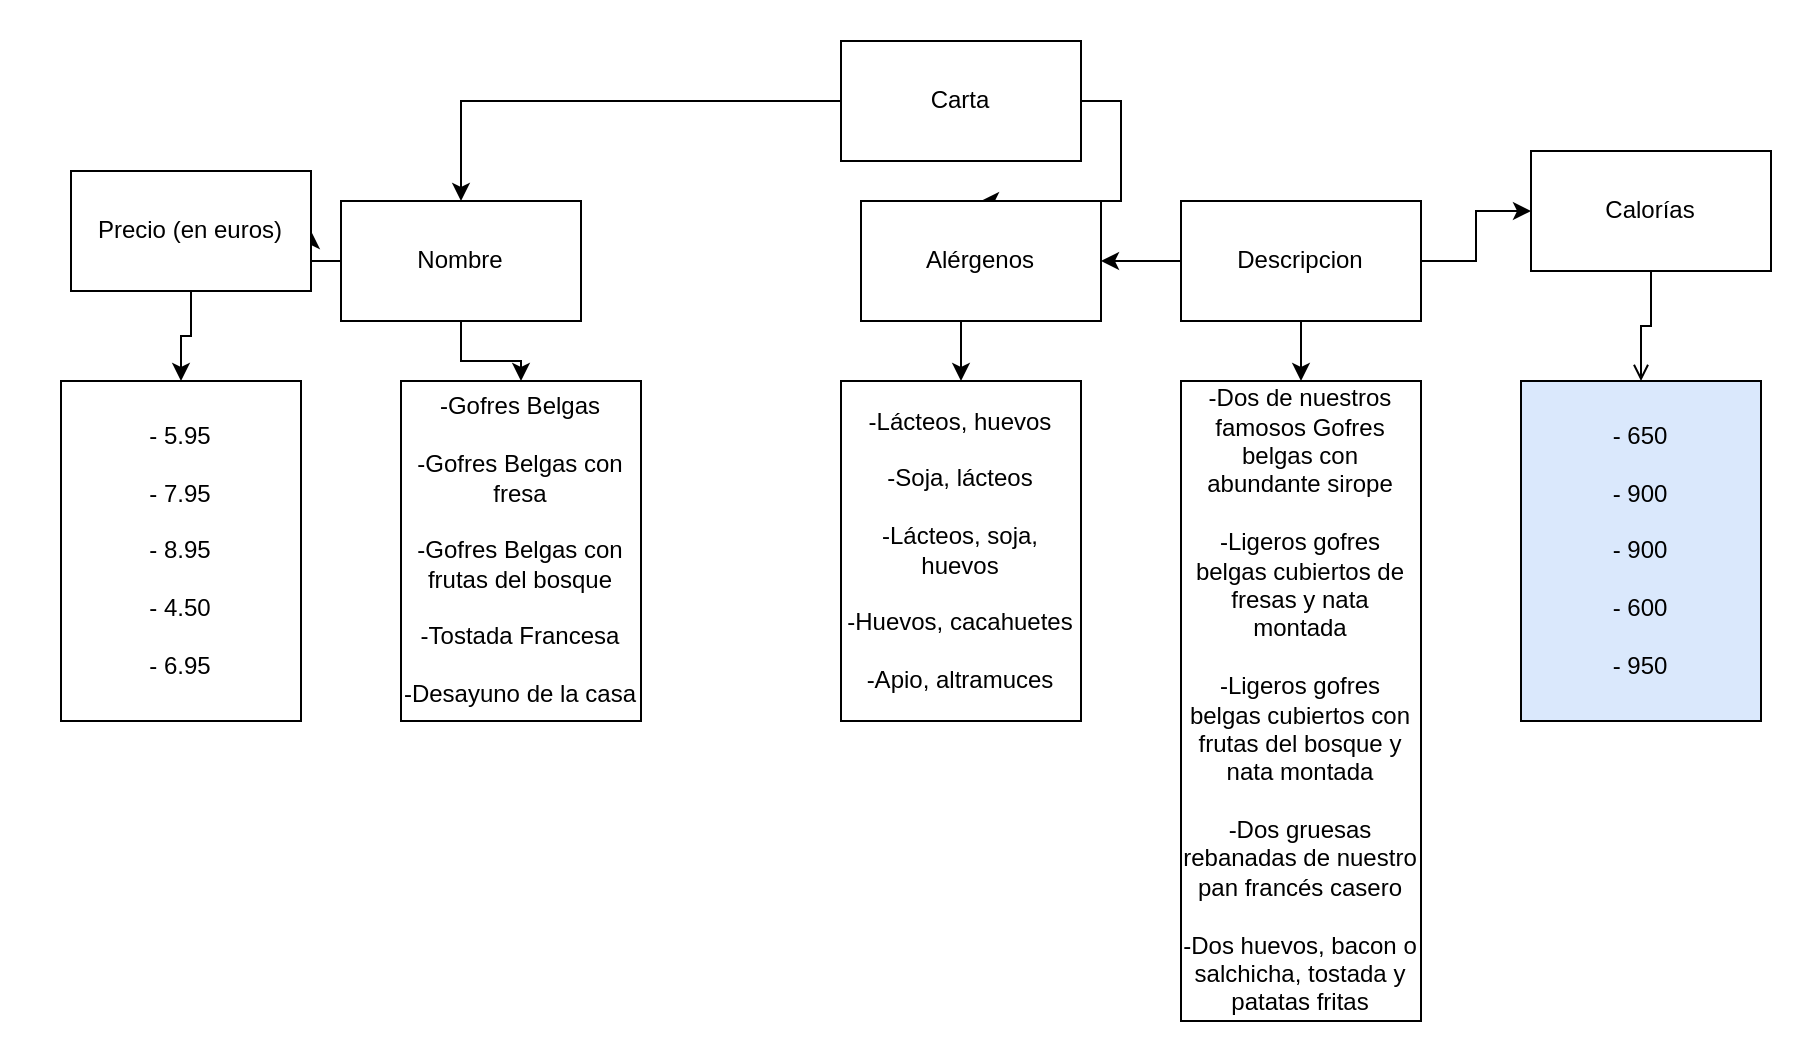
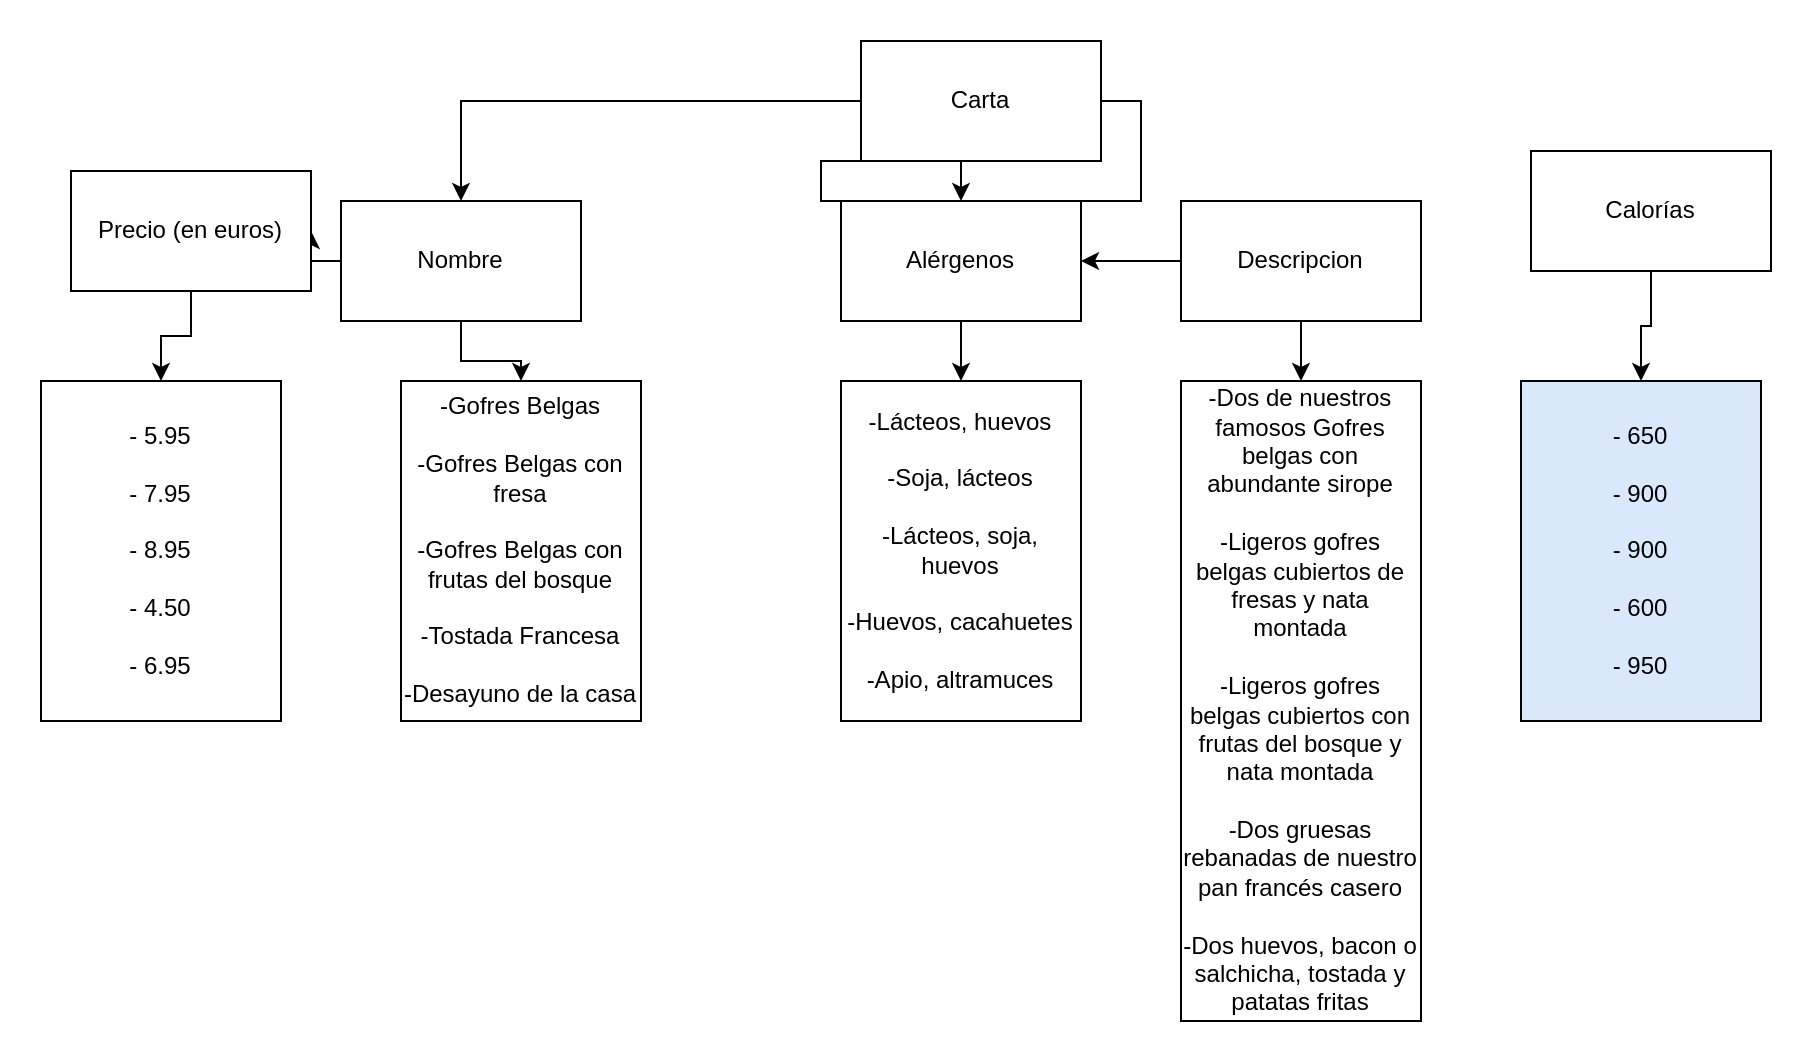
  <mxCell id="0" />
  <mxCell id="1" parent="0" />
  <mxCell id="2" style="edgeStyle=orthogonalEdgeStyle;rounded=0;orthogonalLoop=1;jettySize=auto;html=1;exitX=0;exitY=0.5;exitDx=0;exitDy=0;entryX=0.5;entryY=0;entryDx=0;entryDy=0;" edge="1" parent="1" source="4" target="7"><mxGeometry relative="1" as="geometry" /></mxCell>
  <mxCell id="3" style="edgeStyle=orthogonalEdgeStyle;rounded=0;orthogonalLoop=1;jettySize=auto;html=1;exitX=1;exitY=0.5;exitDx=0;exitDy=0;" edge="1" parent="1" source="4" target="21"><mxGeometry relative="1" as="geometry" /></mxCell>
- <mxCell id="4" value="Carta" style="rounded=0;whiteSpace=wrap;html=1;" vertex="1" parent="1"><mxGeometry x="420" y="20" width="120" height="60" as="geometry" /></mxCell>
+ <mxCell id="4" value="Carta" style="rounded=0;whiteSpace=wrap;html=1;" vertex="1" parent="1"><mxGeometry x="430" y="20" width="120" height="60" as="geometry" /></mxCell>
  <mxCell id="5" style="edgeStyle=orthogonalEdgeStyle;rounded=0;orthogonalLoop=1;jettySize=auto;html=1;exitX=0;exitY=0.5;exitDx=0;exitDy=0;entryX=1;entryY=0.5;entryDx=0;entryDy=0;" edge="1" parent="1" source="7" target="13"><mxGeometry relative="1" as="geometry" /></mxCell>
  <mxCell id="6" style="edgeStyle=orthogonalEdgeStyle;rounded=0;orthogonalLoop=1;jettySize=auto;html=1;exitX=0.5;exitY=1;exitDx=0;exitDy=0;entryX=0.5;entryY=0;entryDx=0;entryDy=0;" edge="1" parent="1" source="7" target="16"><mxGeometry relative="1" as="geometry" /></mxCell>
  <mxCell id="7" value="Nombre" style="rounded=0;whiteSpace=wrap;html=1;" vertex="1" parent="1"><mxGeometry x="170" y="100" width="120" height="60" as="geometry" /></mxCell>
- <mxCell id="8" style="edgeStyle=orthogonalEdgeStyle;rounded=0;orthogonalLoop=1;jettySize=auto;html=1;exitX=1;exitY=0.5;exitDx=0;exitDy=0;entryX=0;entryY=0.5;entryDx=0;entryDy=0;" edge="1" parent="1" source="11" target="15"><mxGeometry relative="1" as="geometry" /></mxCell>
  <mxCell id="9" style="edgeStyle=orthogonalEdgeStyle;rounded=0;orthogonalLoop=1;jettySize=auto;html=1;exitX=0.5;exitY=1;exitDx=0;exitDy=0;entryX=0.5;entryY=0;entryDx=0;entryDy=0;" edge="1" parent="1" source="11" target="19"><mxGeometry relative="1" as="geometry" /></mxCell>
  <mxCell id="10" style="edgeStyle=orthogonalEdgeStyle;rounded=0;orthogonalLoop=1;jettySize=auto;html=1;exitX=0;exitY=0.5;exitDx=0;exitDy=0;entryX=1;entryY=0.5;entryDx=0;entryDy=0;" edge="1" parent="1" source="11" target="21"><mxGeometry relative="1" as="geometry" /></mxCell>
  <mxCell id="11" value="Descripcion" style="rounded=0;whiteSpace=wrap;html=1;" vertex="1" parent="1"><mxGeometry x="590" y="100" width="120" height="60" as="geometry" /></mxCell>
  <mxCell id="12" style="edgeStyle=orthogonalEdgeStyle;rounded=0;orthogonalLoop=1;jettySize=auto;html=1;exitX=0.5;exitY=1;exitDx=0;exitDy=0;entryX=0.5;entryY=0;entryDx=0;entryDy=0;" edge="1" parent="1" source="13" target="17"><mxGeometry relative="1" as="geometry" /></mxCell>
  <mxCell id="13" value="Precio (en euros)" style="rounded=0;whiteSpace=wrap;html=1;" vertex="1" parent="1"><mxGeometry x="35" y="85" width="120" height="60" as="geometry" /></mxCell>
- <mxCell id="14" style="edgeStyle=orthogonalEdgeStyle;rounded=0;orthogonalLoop=1;jettySize=auto;html=1;exitX=0.5;exitY=1;exitDx=0;exitDy=0;entryX=0.5;entryY=0;entryDx=0;entryDy=0;endArrow=open;" edge="1" parent="1" source="15" target="18"><mxGeometry relative="1" as="geometry" /></mxCell>
+ <mxCell id="14" style="edgeStyle=orthogonalEdgeStyle;rounded=0;orthogonalLoop=1;jettySize=auto;html=1;exitX=0.5;exitY=1;exitDx=0;exitDy=0;entryX=0.5;entryY=0;entryDx=0;entryDy=0;" edge="1" parent="1" source="15" target="18"><mxGeometry relative="1" as="geometry" /></mxCell>
  <mxCell id="15" value="Calorías" style="rounded=0;whiteSpace=wrap;html=1;" vertex="1" parent="1"><mxGeometry x="765" y="75" width="120" height="60" as="geometry" /></mxCell>
  <mxCell id="16" value="-Gofres Belgas&lt;br&gt;&lt;br&gt;-Gofres Belgas con fresa&lt;br&gt;&lt;br&gt;-Gofres Belgas con frutas del bosque&lt;br&gt;&lt;br&gt;-Tostada Francesa&lt;br&gt;&lt;br&gt;-Desayuno de la casa" style="rounded=0;whiteSpace=wrap;html=1;" vertex="1" parent="1"><mxGeometry x="200" y="190" width="120" height="170" as="geometry" /></mxCell>
- <mxCell id="17" value="- 5.95&lt;br&gt;&lt;br&gt;- 7.95&lt;br&gt;&lt;br&gt;- 8.95&lt;br&gt;&lt;br&gt;- 4.50&lt;br&gt;&lt;br&gt;- 6.95" style="rounded=0;whiteSpace=wrap;html=1;" vertex="1" parent="1"><mxGeometry x="30" y="190" width="120" height="170" as="geometry" /></mxCell>
+ <mxCell id="17" value="- 5.95&lt;br&gt;&lt;br&gt;- 7.95&lt;br&gt;&lt;br&gt;- 8.95&lt;br&gt;&lt;br&gt;- 4.50&lt;br&gt;&lt;br&gt;- 6.95" style="rounded=0;whiteSpace=wrap;html=1;" vertex="1" parent="1"><mxGeometry x="20" y="190" width="120" height="170" as="geometry" /></mxCell>
  <mxCell id="18" value="- 650&lt;br&gt;&lt;br&gt;- 900&lt;br&gt;&lt;br&gt;- 900&lt;br&gt;&lt;br&gt;- 600&lt;br&gt;&lt;br&gt;- 950" style="rounded=0;whiteSpace=wrap;html=1;fillColor=#dae8fc;" vertex="1" parent="1"><mxGeometry x="760" y="190" width="120" height="170" as="geometry" /></mxCell>
  <mxCell id="19" value="-Dos de nuestros famosos Gofres belgas con abundante sirope&lt;br&gt;&lt;br&gt;-Ligeros gofres belgas cubiertos de fresas y nata montada&lt;br&gt;&lt;br&gt;-Ligeros gofres belgas cubiertos con frutas del bosque y nata montada&lt;br&gt;&lt;br&gt;-Dos gruesas rebanadas de nuestro pan francés casero&lt;br&gt;&lt;br&gt;-Dos huevos, bacon o salchicha, tostada y patatas fritas" style="rounded=0;whiteSpace=wrap;html=1;" vertex="1" parent="1"><mxGeometry x="590" y="190" width="120" height="320" as="geometry" /></mxCell>
  <mxCell id="20" style="edgeStyle=orthogonalEdgeStyle;rounded=0;orthogonalLoop=1;jettySize=auto;html=1;exitX=0.5;exitY=1;exitDx=0;exitDy=0;entryX=0.5;entryY=0;entryDx=0;entryDy=0;" edge="1" parent="1" source="21" target="22"><mxGeometry relative="1" as="geometry" /></mxCell>
- <mxCell id="21" value="Alérgenos" style="rounded=0;whiteSpace=wrap;html=1;" vertex="1" parent="1"><mxGeometry x="430" y="100" width="120" height="60" as="geometry" /></mxCell>
+ <mxCell id="21" value="Alérgenos" style="rounded=0;whiteSpace=wrap;html=1;" vertex="1" parent="1"><mxGeometry x="420" y="100" width="120" height="60" as="geometry" /></mxCell>
  <mxCell id="22" value="-Lácteos, huevos&lt;br&gt;&lt;br&gt;-Soja, lácteos&lt;br&gt;&lt;br&gt;-Lácteos, soja, huevos&lt;br&gt;&lt;br&gt;-Huevos, cacahuetes&lt;br&gt;&lt;br&gt;-Apio, altramuces" style="rounded=0;whiteSpace=wrap;html=1;" vertex="1" parent="1"><mxGeometry x="420" y="190" width="120" height="170" as="geometry" /></mxCell>
